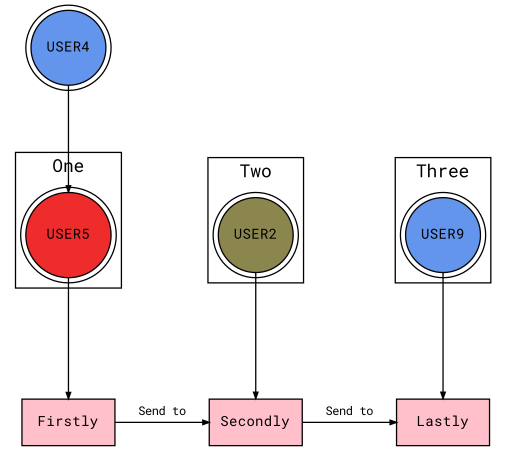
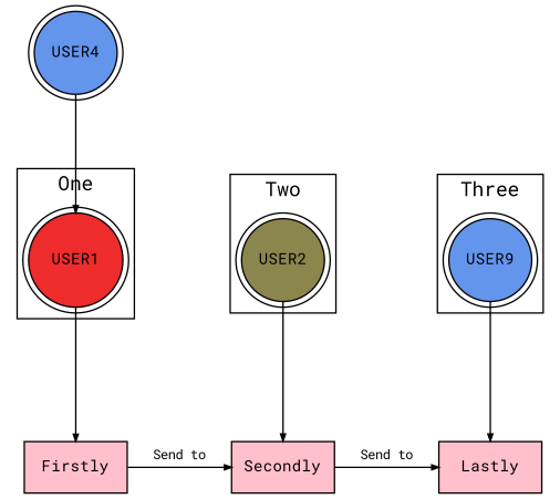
  digraph {
    fontname="Roboto Mono"
    nodesep=0.5
    rankdir=TB
    ranksep="0.5 equally"
    splines=line
    node [color=black fillcolor=pink fixedsize=true fontname="Roboto Mono" fontsize=11 shape=doublecircle style=filled]
    edge [arrowhead=normal arrowsize=0.5 fontname="Roboto Mono" fontsize=9]
    n1 [label=Firstly shape=box width=1]
    n2 [label=Secondly shape=box width=1]
    n3 [label=Lastly shape=box width=1]
-   USER1 [fillcolor=firebrick2 height=0.7 width=0.7 label=USER5]
+   USER1 [fillcolor=firebrick2 height=0.7 width=0.7]
    USER2 [fillcolor=khaki4 height=0.7 width=0.7]
    n6 [fillcolor=cornflowerblue height=0.7 label=USER9 width=0.7]
    USER4 [fillcolor=cornflowerblue height=0.7 width=0.7]
    subgraph sub_1 {
      rank=same
      n1
      n2
      n3
    }
    subgraph cluster_2 {
      label=One
      USER1
    }
    subgraph cluster_3 {
      label=Two
      USER2
    }
    subgraph cluster_4 {
      label=Three
      n6
    }
    n1 -> n2 [label="Send to"]
    n2 -> n3 [label="Send to"]
    USER1 -> n1
    USER2 -> n2
    n6 -> n3
    USER4 -> USER1
  }
